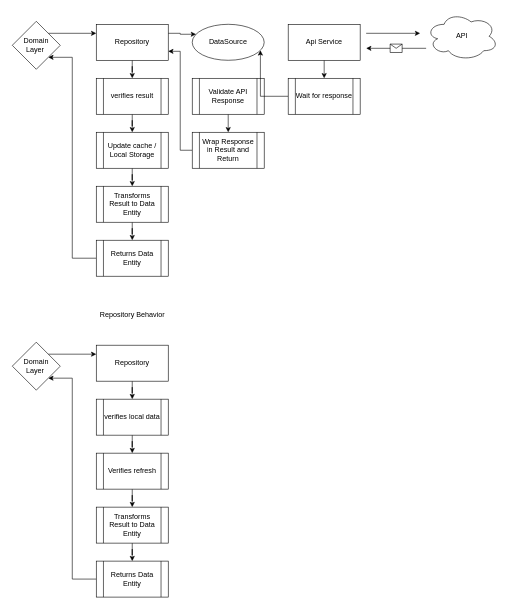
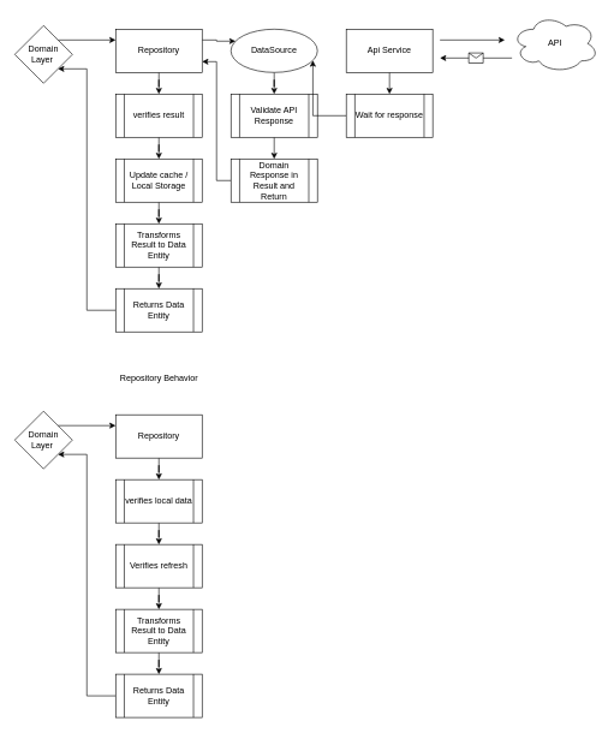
  <mxCell id="0" />
  <mxCell id="1" parent="0" />
  <mxCell id="2" value="API" style="ellipse;shape=cloud;whiteSpace=wrap;html=1;" vertex="1" parent="1"><mxGeometry x="710" y="20" width="120" height="80" as="geometry" /></mxCell>
  <mxCell id="3" style="edgeStyle=orthogonalEdgeStyle;rounded=0;orthogonalLoop=1;jettySize=auto;html=1;exitX=0.5;exitY=1;exitDx=0;exitDy=0;entryX=0.5;entryY=0;entryDx=0;entryDy=0;" edge="1" parent="1" source="5" target="18"><mxGeometry relative="1" as="geometry" /></mxCell>
  <mxCell id="4" style="edgeStyle=orthogonalEdgeStyle;rounded=0;orthogonalLoop=1;jettySize=auto;html=1;" edge="1" parent="1"><mxGeometry relative="1" as="geometry"><mxPoint x="700" y="55" as="targetPoint" /><mxPoint x="610" y="55" as="sourcePoint" /></mxGeometry></mxCell>
  <mxCell id="5" value="Api Service" style="rounded=0;whiteSpace=wrap;html=1;" vertex="1" parent="1"><mxGeometry x="480" y="40" width="120" height="60" as="geometry" /></mxCell>
+ <mxCell id="6" style="edgeStyle=orthogonalEdgeStyle;rounded=0;orthogonalLoop=1;jettySize=auto;html=1;entryX=0.5;entryY=0;entryDx=0;entryDy=0;" edge="1" parent="1" source="7" target="14"><mxGeometry relative="1" as="geometry" /></mxCell>
  <mxCell id="7" value="DataSource" style="ellipse;whiteSpace=wrap;html=1;" vertex="1" parent="1"><mxGeometry x="320" y="40" width="120" height="60" as="geometry" /></mxCell>
  <mxCell id="8" style="edgeStyle=orthogonalEdgeStyle;rounded=0;orthogonalLoop=1;jettySize=auto;html=1;exitX=1;exitY=0.25;exitDx=0;exitDy=0;entryX=0;entryY=0.25;entryDx=0;entryDy=0;" edge="1" parent="1" source="10" target="7"><mxGeometry relative="1" as="geometry" /></mxCell>
  <mxCell id="9" value="" style="edgeStyle=orthogonalEdgeStyle;rounded=0;orthogonalLoop=1;jettySize=auto;html=1;" edge="1" parent="1" source="10" target="20"><mxGeometry relative="1" as="geometry" /></mxCell>
  <mxCell id="10" value="Repository" style="rounded=0;whiteSpace=wrap;html=1;" vertex="1" parent="1"><mxGeometry x="160" y="40" width="120" height="60" as="geometry" /></mxCell>
  <mxCell id="11" value="" style="endArrow=classic;html=1;rounded=0;" edge="1" parent="1"><mxGeometry relative="1" as="geometry"><mxPoint x="710" y="80" as="sourcePoint" /><mxPoint x="610" y="80" as="targetPoint" /></mxGeometry></mxCell>
  <mxCell id="12" value="" style="shape=message;html=1;outlineConnect=0;" vertex="1" parent="11"><mxGeometry width="20" height="14" relative="1" as="geometry"><mxPoint x="-10" y="-7" as="offset" /></mxGeometry></mxCell>
  <mxCell id="13" style="edgeStyle=orthogonalEdgeStyle;rounded=0;orthogonalLoop=1;jettySize=auto;html=1;exitX=0.5;exitY=1;exitDx=0;exitDy=0;entryX=0.5;entryY=0;entryDx=0;entryDy=0;" edge="1" parent="1" source="14" target="16"><mxGeometry relative="1" as="geometry" /></mxCell>
  <mxCell id="14" value="Validate API Response" style="shape=process;whiteSpace=wrap;html=1;backgroundOutline=1;" vertex="1" parent="1"><mxGeometry x="320" y="130" width="120" height="60" as="geometry" /></mxCell>
  <mxCell id="15" style="edgeStyle=orthogonalEdgeStyle;rounded=0;orthogonalLoop=1;jettySize=auto;html=1;exitX=0;exitY=0.5;exitDx=0;exitDy=0;entryX=1;entryY=0.75;entryDx=0;entryDy=0;" edge="1" parent="1" source="16" target="10"><mxGeometry relative="1" as="geometry" /></mxCell>
- <mxCell id="16" value="Wrap Response in Result and Return" style="shape=process;whiteSpace=wrap;html=1;backgroundOutline=1;" vertex="1" parent="1"><mxGeometry x="320" y="220" width="120" height="60" as="geometry" /></mxCell>
+ <mxCell id="16" value="Domain Response in Result and Return" style="shape=process;whiteSpace=wrap;html=1;backgroundOutline=1;" vertex="1" parent="1"><mxGeometry x="320" y="220" width="120" height="60" as="geometry" /></mxCell>
  <mxCell id="17" style="edgeStyle=orthogonalEdgeStyle;rounded=0;orthogonalLoop=1;jettySize=auto;html=1;entryX=1;entryY=0.75;entryDx=0;entryDy=0;" edge="1" parent="1" source="18" target="7"><mxGeometry relative="1" as="geometry" /></mxCell>
  <mxCell id="18" value="Wait for response" style="shape=process;whiteSpace=wrap;html=1;backgroundOutline=1;" vertex="1" parent="1"><mxGeometry x="480" y="130" width="120" height="60" as="geometry" /></mxCell>
  <mxCell id="19" value="" style="edgeStyle=orthogonalEdgeStyle;rounded=0;orthogonalLoop=1;jettySize=auto;html=1;" edge="1" parent="1" source="20" target="22"><mxGeometry relative="1" as="geometry" /></mxCell>
  <mxCell id="20" value="verifies result" style="shape=process;whiteSpace=wrap;html=1;backgroundOutline=1;" vertex="1" parent="1"><mxGeometry x="160" y="130" width="120" height="60" as="geometry" /></mxCell>
  <mxCell id="21" value="" style="edgeStyle=orthogonalEdgeStyle;rounded=0;orthogonalLoop=1;jettySize=auto;html=1;" edge="1" parent="1" source="22" target="24"><mxGeometry relative="1" as="geometry" /></mxCell>
  <mxCell id="22" value="Update cache / Local Storage" style="shape=process;whiteSpace=wrap;html=1;backgroundOutline=1;" vertex="1" parent="1"><mxGeometry x="160" y="220" width="120" height="60" as="geometry" /></mxCell>
  <mxCell id="23" value="" style="edgeStyle=orthogonalEdgeStyle;rounded=0;orthogonalLoop=1;jettySize=auto;html=1;" edge="1" parent="1" source="24" target="26"><mxGeometry relative="1" as="geometry" /></mxCell>
  <mxCell id="24" value="Transforms Result to Data Entity" style="shape=process;whiteSpace=wrap;html=1;backgroundOutline=1;" vertex="1" parent="1"><mxGeometry x="160" y="310" width="120" height="60" as="geometry" /></mxCell>
  <mxCell id="25" style="edgeStyle=orthogonalEdgeStyle;rounded=0;orthogonalLoop=1;jettySize=auto;html=1;exitX=0;exitY=0.5;exitDx=0;exitDy=0;entryX=1;entryY=1;entryDx=0;entryDy=0;" edge="1" parent="1" source="26" target="28"><mxGeometry relative="1" as="geometry"><Array as="points"><mxPoint x="120" y="430" /><mxPoint x="120" y="95" /></Array></mxGeometry></mxCell>
  <mxCell id="26" value="Returns Data Entity" style="shape=process;whiteSpace=wrap;html=1;backgroundOutline=1;" vertex="1" parent="1"><mxGeometry x="160" y="400" width="120" height="60" as="geometry" /></mxCell>
  <mxCell id="27" style="edgeStyle=orthogonalEdgeStyle;rounded=0;orthogonalLoop=1;jettySize=auto;html=1;exitX=1;exitY=0;exitDx=0;exitDy=0;entryX=0;entryY=0.25;entryDx=0;entryDy=0;" edge="1" parent="1" source="28" target="10"><mxGeometry relative="1" as="geometry" /></mxCell>
  <mxCell id="28" value="Domain Layer&amp;nbsp;" style="rhombus;whiteSpace=wrap;html=1;" vertex="1" parent="1"><mxGeometry x="20" y="35" width="80" height="80" as="geometry" /></mxCell>
  <mxCell id="29" value="" style="edgeStyle=orthogonalEdgeStyle;rounded=0;orthogonalLoop=1;jettySize=auto;html=1;" edge="1" parent="1" source="30" target="32"><mxGeometry relative="1" as="geometry" /></mxCell>
  <mxCell id="30" value="Repository" style="rounded=0;whiteSpace=wrap;html=1;" vertex="1" parent="1"><mxGeometry x="160" y="575" width="120" height="60" as="geometry" /></mxCell>
  <mxCell id="31" value="" style="edgeStyle=orthogonalEdgeStyle;rounded=0;orthogonalLoop=1;jettySize=auto;html=1;" edge="1" parent="1" source="32" target="34"><mxGeometry relative="1" as="geometry" /></mxCell>
  <mxCell id="32" value="verifies local data" style="shape=process;whiteSpace=wrap;html=1;backgroundOutline=1;" vertex="1" parent="1"><mxGeometry x="160" y="665" width="120" height="60" as="geometry" /></mxCell>
  <mxCell id="33" value="" style="edgeStyle=orthogonalEdgeStyle;rounded=0;orthogonalLoop=1;jettySize=auto;html=1;" edge="1" parent="1" source="34" target="36"><mxGeometry relative="1" as="geometry" /></mxCell>
  <mxCell id="34" value="Verifies refresh" style="shape=process;whiteSpace=wrap;html=1;backgroundOutline=1;" vertex="1" parent="1"><mxGeometry x="160" y="755" width="120" height="60" as="geometry" /></mxCell>
  <mxCell id="35" value="" style="edgeStyle=orthogonalEdgeStyle;rounded=0;orthogonalLoop=1;jettySize=auto;html=1;" edge="1" parent="1" source="36" target="38"><mxGeometry relative="1" as="geometry" /></mxCell>
  <mxCell id="36" value="Transforms Result to Data Entity" style="shape=process;whiteSpace=wrap;html=1;backgroundOutline=1;" vertex="1" parent="1"><mxGeometry x="160" y="845" width="120" height="60" as="geometry" /></mxCell>
  <mxCell id="37" style="edgeStyle=orthogonalEdgeStyle;rounded=0;orthogonalLoop=1;jettySize=auto;html=1;exitX=0;exitY=0.5;exitDx=0;exitDy=0;entryX=1;entryY=1;entryDx=0;entryDy=0;" edge="1" parent="1" source="38" target="40"><mxGeometry relative="1" as="geometry"><Array as="points"><mxPoint x="120" y="965" /><mxPoint x="120" y="630" /></Array></mxGeometry></mxCell>
  <mxCell id="38" value="Returns Data Entity" style="shape=process;whiteSpace=wrap;html=1;backgroundOutline=1;" vertex="1" parent="1"><mxGeometry x="160" y="935" width="120" height="60" as="geometry" /></mxCell>
  <mxCell id="39" style="edgeStyle=orthogonalEdgeStyle;rounded=0;orthogonalLoop=1;jettySize=auto;html=1;exitX=1;exitY=0;exitDx=0;exitDy=0;entryX=0;entryY=0.25;entryDx=0;entryDy=0;" edge="1" parent="1" source="40" target="30"><mxGeometry relative="1" as="geometry" /></mxCell>
  <mxCell id="40" value="Domain Layer&amp;nbsp;" style="rhombus;whiteSpace=wrap;html=1;" vertex="1" parent="1"><mxGeometry x="20" y="570" width="80" height="80" as="geometry" /></mxCell>
  <mxCell id="41" value="Repository Behavior" style="text;html=1;align=center;verticalAlign=middle;resizable=0;points=[];autosize=1;strokeColor=none;fillColor=none;" vertex="1" parent="1"><mxGeometry x="155" y="510" width="130" height="30" as="geometry" /></mxCell>
